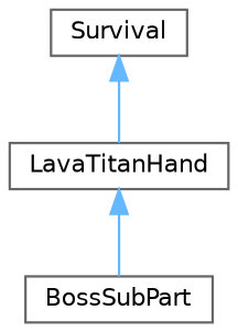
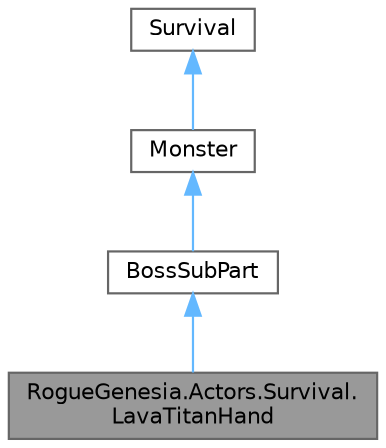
  digraph {
    node [color=gray40 fillcolor=white fontname=Helvetica fontsize=10 shape=box style=filled]
    edge [color=steelblue1 dir=back fontname=Helvetica fontsize=10 labelfontname=Helvetica labelfontsize=10 style=solid]
+   n1 [fillcolor=grey60 fontcolor=black height=0.2 label="RogueGenesia.Actors.Survival.\lLavaTitanHand" width=0.4]
    n2 [height=0.2 label=BossSubPart width=0.4]
-   n3 [height=0.2 label=LavaTitanHand width=0.4]
+   n3 [height=0.2 label=Monster width=0.4]
    n4 [height=0.2 label=Survival width=0.4]
+   n2 -> n1
    n3 -> n2
    n4 -> n3
  }
